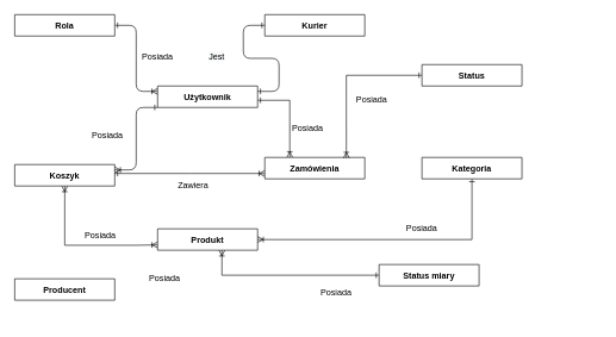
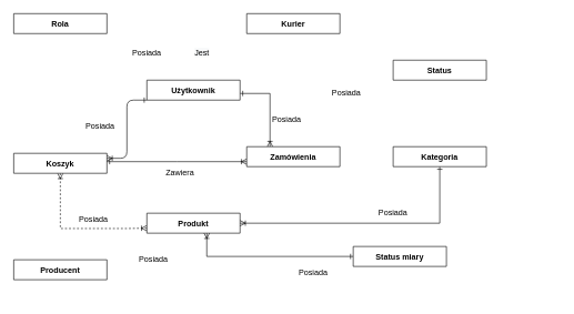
  <mxCell id="0" />
  <mxCell id="1" parent="0" />
- <mxCell id="2" value="" style="edgeStyle=entityRelationEdgeStyle;endArrow=ERoneToMany;startArrow=ERone;endFill=0;startFill=0;exitX=1;exitY=0.5;exitDx=0;exitDy=0;entryX=0;entryY=0.25;entryDx=0;entryDy=0;" parent="1" source="3" target="8" edge="1"><mxGeometry width="100" height="100" relative="1" as="geometry"><mxPoint x="350" y="145" as="sourcePoint" /><mxPoint x="430" y="175" as="targetPoint" /></mxGeometry></mxCell>
  <mxCell id="3" value="Rola" style="shape=table;startSize=30;container=1;collapsible=1;childLayout=tableLayout;fixedRows=1;rowLines=0;fontStyle=1;align=center;resizeLast=1;" parent="1" vertex="1"><mxGeometry x="20" y="20" width="140" height="30" as="geometry" /></mxCell>
  <mxCell id="4" value="" style="shape=partialRectangle;collapsible=0;dropTarget=0;pointerEvents=0;fillColor=none;points=[[0,0.5],[1,0.5]];portConstraint=eastwest;top=0;left=0;right=0;bottom=0;" parent="3" vertex="1"><mxGeometry y="30" width="250" height="30" as="geometry" /></mxCell>
  <mxCell id="5" value="" style="shape=partialRectangle;overflow=hidden;connectable=0;fillColor=none;top=0;left=0;bottom=0;right=0;" parent="4" vertex="1"><mxGeometry width="30" height="30" as="geometry" /></mxCell>
  <mxCell id="6" value="" style="shape=partialRectangle;overflow=hidden;connectable=0;fillColor=none;top=0;left=0;bottom=0;right=0;align=left;spacingLeft=6;" parent="4" vertex="1"><mxGeometry x="30" width="220" height="30" as="geometry" /></mxCell>
  <mxCell id="7" style="edgeStyle=orthogonalEdgeStyle;rounded=0;orthogonalLoop=1;jettySize=auto;html=1;entryX=0.25;entryY=0;entryDx=0;entryDy=0;startArrow=ERone;startFill=0;endArrow=ERoneToMany;endFill=0;" edge="1" parent="1" source="8" target="22"><mxGeometry relative="1" as="geometry"><Array as="points"><mxPoint x="405" y="140" /></Array></mxGeometry></mxCell>
  <mxCell id="8" value="Użytkownik" style="shape=table;startSize=30;container=1;collapsible=1;childLayout=tableLayout;fixedRows=1;rowLines=0;fontStyle=1;align=center;resizeLast=1;" vertex="1" parent="1"><mxGeometry x="220" y="120" width="140" height="30" as="geometry" /></mxCell>
  <mxCell id="9" value="" style="shape=partialRectangle;collapsible=0;dropTarget=0;pointerEvents=0;fillColor=none;points=[[0,0.5],[1,0.5]];portConstraint=eastwest;top=0;left=0;right=0;bottom=0;" vertex="1" parent="8"><mxGeometry y="30" width="250" height="30" as="geometry" /></mxCell>
  <mxCell id="10" value="" style="shape=partialRectangle;overflow=hidden;connectable=0;fillColor=none;top=0;left=0;bottom=0;right=0;" vertex="1" parent="9"><mxGeometry width="30" height="30" as="geometry" /></mxCell>
  <mxCell id="11" value="" style="shape=partialRectangle;overflow=hidden;connectable=0;fillColor=none;top=0;left=0;bottom=0;right=0;align=left;spacingLeft=6;" vertex="1" parent="9"><mxGeometry x="30" width="220" height="30" as="geometry" /></mxCell>
- <mxCell id="12" style="edgeStyle=orthogonalEdgeStyle;rounded=0;orthogonalLoop=1;jettySize=auto;html=1;entryX=0;entryY=0.75;entryDx=0;entryDy=0;startArrow=ERoneToMany;startFill=0;endArrow=ERoneToMany;endFill=0;" edge="1" parent="1" source="14" target="31"><mxGeometry relative="1" as="geometry"><Array as="points"><mxPoint x="90" y="343" /><mxPoint x="190" y="343" /></Array></mxGeometry></mxCell>
+ <mxCell id="12" style="edgeStyle=orthogonalEdgeStyle;rounded=0;orthogonalLoop=1;jettySize=auto;html=1;entryX=0;entryY=0.75;entryDx=0;entryDy=0;startArrow=ERoneToMany;startFill=0;endArrow=ERoneToMany;endFill=0;dashed=1;" edge="1" parent="1" source="14" target="31"><mxGeometry relative="1" as="geometry"><Array as="points"><mxPoint x="90" y="343" /><mxPoint x="190" y="343" /></Array></mxGeometry></mxCell>
  <mxCell id="13" style="edgeStyle=orthogonalEdgeStyle;rounded=0;orthogonalLoop=1;jettySize=auto;html=1;entryX=0;entryY=0.75;entryDx=0;entryDy=0;startArrow=ERone;startFill=0;endArrow=ERoneToMany;endFill=0;" edge="1" parent="1" source="14" target="22"><mxGeometry relative="1" as="geometry"><Array as="points"><mxPoint x="265" y="243" /></Array></mxGeometry></mxCell>
  <mxCell id="14" value="Koszyk" style="shape=table;startSize=30;container=1;collapsible=1;childLayout=tableLayout;fixedRows=1;rowLines=0;fontStyle=1;align=center;resizeLast=1;" vertex="1" parent="1"><mxGeometry x="20" y="230" width="140" height="30" as="geometry" /></mxCell>
  <mxCell id="15" value="" style="shape=partialRectangle;collapsible=0;dropTarget=0;pointerEvents=0;fillColor=none;points=[[0,0.5],[1,0.5]];portConstraint=eastwest;top=0;left=0;right=0;bottom=0;" vertex="1" parent="14"><mxGeometry y="30" width="250" height="30" as="geometry" /></mxCell>
  <mxCell id="16" value="" style="shape=partialRectangle;overflow=hidden;connectable=0;fillColor=none;top=0;left=0;bottom=0;right=0;" vertex="1" parent="15"><mxGeometry width="30" height="30" as="geometry" /></mxCell>
  <mxCell id="17" value="" style="shape=partialRectangle;overflow=hidden;connectable=0;fillColor=none;top=0;left=0;bottom=0;right=0;align=left;spacingLeft=6;" vertex="1" parent="15"><mxGeometry x="30" width="220" height="30" as="geometry" /></mxCell>
  <mxCell id="18" value="Kurier" style="shape=table;startSize=30;container=1;collapsible=1;childLayout=tableLayout;fixedRows=1;rowLines=0;fontStyle=1;align=center;resizeLast=1;" vertex="1" parent="1"><mxGeometry x="370" y="20" width="140" height="30" as="geometry" /></mxCell>
  <mxCell id="19" value="" style="shape=partialRectangle;collapsible=0;dropTarget=0;pointerEvents=0;fillColor=none;points=[[0,0.5],[1,0.5]];portConstraint=eastwest;top=0;left=0;right=0;bottom=0;" vertex="1" parent="18"><mxGeometry y="30" width="250" height="30" as="geometry" /></mxCell>
  <mxCell id="20" value="" style="shape=partialRectangle;overflow=hidden;connectable=0;fillColor=none;top=0;left=0;bottom=0;right=0;" vertex="1" parent="19"><mxGeometry width="30" height="30" as="geometry" /></mxCell>
  <mxCell id="21" value="" style="shape=partialRectangle;overflow=hidden;connectable=0;fillColor=none;top=0;left=0;bottom=0;right=0;align=left;spacingLeft=6;" vertex="1" parent="19"><mxGeometry x="30" width="220" height="30" as="geometry" /></mxCell>
  <mxCell id="22" value="Zamówienia" style="shape=table;startSize=30;container=1;collapsible=1;childLayout=tableLayout;fixedRows=1;rowLines=0;fontStyle=1;align=center;resizeLast=1;" vertex="1" parent="1"><mxGeometry x="370" y="220" width="140" height="30" as="geometry" /></mxCell>
  <mxCell id="23" value="" style="shape=partialRectangle;collapsible=0;dropTarget=0;pointerEvents=0;fillColor=none;points=[[0,0.5],[1,0.5]];portConstraint=eastwest;top=0;left=0;right=0;bottom=0;" vertex="1" parent="22"><mxGeometry y="30" width="250" height="30" as="geometry" /></mxCell>
  <mxCell id="24" value="" style="shape=partialRectangle;overflow=hidden;connectable=0;fillColor=none;top=0;left=0;bottom=0;right=0;" vertex="1" parent="23"><mxGeometry width="30" height="30" as="geometry" /></mxCell>
  <mxCell id="25" value="" style="shape=partialRectangle;overflow=hidden;connectable=0;fillColor=none;top=0;left=0;bottom=0;right=0;align=left;spacingLeft=6;" vertex="1" parent="23"><mxGeometry x="30" width="220" height="30" as="geometry" /></mxCell>
- <mxCell id="26" style="edgeStyle=orthogonalEdgeStyle;rounded=0;orthogonalLoop=1;jettySize=auto;html=1;entryX=0.816;entryY=0.027;entryDx=0;entryDy=0;entryPerimeter=0;startArrow=ERone;startFill=0;endArrow=ERoneToMany;endFill=0;" edge="1" parent="1" source="27" target="22"><mxGeometry relative="1" as="geometry" /></mxCell>
  <mxCell id="27" value="Status" style="shape=table;startSize=30;container=1;collapsible=1;childLayout=tableLayout;fixedRows=1;rowLines=0;fontStyle=1;align=center;resizeLast=1;" vertex="1" parent="1"><mxGeometry x="590" y="90" width="140" height="30" as="geometry" /></mxCell>
  <mxCell id="28" value="" style="shape=partialRectangle;collapsible=0;dropTarget=0;pointerEvents=0;fillColor=none;points=[[0,0.5],[1,0.5]];portConstraint=eastwest;top=0;left=0;right=0;bottom=0;" vertex="1" parent="27"><mxGeometry y="30" width="250" height="30" as="geometry" /></mxCell>
  <mxCell id="29" value="" style="shape=partialRectangle;overflow=hidden;connectable=0;fillColor=none;top=0;left=0;bottom=0;right=0;" vertex="1" parent="28"><mxGeometry width="30" height="30" as="geometry" /></mxCell>
  <mxCell id="30" value="" style="shape=partialRectangle;overflow=hidden;connectable=0;fillColor=none;top=0;left=0;bottom=0;right=0;align=left;spacingLeft=6;" vertex="1" parent="28"><mxGeometry x="30" width="220" height="30" as="geometry" /></mxCell>
  <mxCell id="31" value="Produkt" style="shape=table;startSize=30;container=1;collapsible=1;childLayout=tableLayout;fixedRows=1;rowLines=0;fontStyle=1;align=center;resizeLast=1;" vertex="1" parent="1"><mxGeometry x="220" y="320" width="140" height="30" as="geometry" /></mxCell>
  <mxCell id="32" value="" style="shape=partialRectangle;collapsible=0;dropTarget=0;pointerEvents=0;fillColor=none;points=[[0,0.5],[1,0.5]];portConstraint=eastwest;top=0;left=0;right=0;bottom=0;" vertex="1" parent="31"><mxGeometry y="30" width="250" height="30" as="geometry" /></mxCell>
  <mxCell id="33" value="" style="shape=partialRectangle;overflow=hidden;connectable=0;fillColor=none;top=0;left=0;bottom=0;right=0;" vertex="1" parent="32"><mxGeometry width="30" height="30" as="geometry" /></mxCell>
  <mxCell id="34" value="" style="shape=partialRectangle;overflow=hidden;connectable=0;fillColor=none;top=0;left=0;bottom=0;right=0;align=left;spacingLeft=6;" vertex="1" parent="32"><mxGeometry x="30" width="220" height="30" as="geometry" /></mxCell>
  <mxCell id="35" value="Producent" style="shape=table;startSize=30;container=1;collapsible=1;childLayout=tableLayout;fixedRows=1;rowLines=0;fontStyle=1;align=center;resizeLast=1;" vertex="1" parent="1"><mxGeometry x="20" y="390" width="140" height="30" as="geometry" /></mxCell>
  <mxCell id="36" value="" style="shape=partialRectangle;collapsible=0;dropTarget=0;pointerEvents=0;fillColor=none;points=[[0,0.5],[1,0.5]];portConstraint=eastwest;top=0;left=0;right=0;bottom=0;" vertex="1" parent="35"><mxGeometry y="30" width="250" height="30" as="geometry" /></mxCell>
  <mxCell id="37" value="" style="shape=partialRectangle;overflow=hidden;connectable=0;fillColor=none;top=0;left=0;bottom=0;right=0;" vertex="1" parent="36"><mxGeometry width="30" height="30" as="geometry" /></mxCell>
  <mxCell id="38" value="" style="shape=partialRectangle;overflow=hidden;connectable=0;fillColor=none;top=0;left=0;bottom=0;right=0;align=left;spacingLeft=6;" vertex="1" parent="36"><mxGeometry x="30" width="220" height="30" as="geometry" /></mxCell>
  <mxCell id="39" style="edgeStyle=orthogonalEdgeStyle;rounded=0;orthogonalLoop=1;jettySize=auto;html=1;entryX=1;entryY=0.5;entryDx=0;entryDy=0;startArrow=ERone;startFill=0;endArrow=ERoneToMany;endFill=0;" edge="1" parent="1" source="40" target="31"><mxGeometry relative="1" as="geometry"><Array as="points"><mxPoint x="660" y="335" /></Array></mxGeometry></mxCell>
  <mxCell id="40" value="Kategoria" style="shape=table;startSize=30;container=1;collapsible=1;childLayout=tableLayout;fixedRows=1;rowLines=0;fontStyle=1;align=center;resizeLast=1;" vertex="1" parent="1"><mxGeometry x="590" y="220" width="140" height="30" as="geometry" /></mxCell>
  <mxCell id="41" value="" style="shape=partialRectangle;collapsible=0;dropTarget=0;pointerEvents=0;fillColor=none;points=[[0,0.5],[1,0.5]];portConstraint=eastwest;top=0;left=0;right=0;bottom=0;" vertex="1" parent="40"><mxGeometry y="30" width="250" height="30" as="geometry" /></mxCell>
  <mxCell id="42" value="" style="shape=partialRectangle;overflow=hidden;connectable=0;fillColor=none;top=0;left=0;bottom=0;right=0;" vertex="1" parent="41"><mxGeometry width="30" height="30" as="geometry" /></mxCell>
  <mxCell id="43" value="" style="shape=partialRectangle;overflow=hidden;connectable=0;fillColor=none;top=0;left=0;bottom=0;right=0;align=left;spacingLeft=6;" vertex="1" parent="41"><mxGeometry x="30" width="220" height="30" as="geometry" /></mxCell>
  <mxCell id="44" style="edgeStyle=orthogonalEdgeStyle;rounded=0;orthogonalLoop=1;jettySize=auto;html=1;startArrow=ERone;startFill=0;endArrow=ERoneToMany;endFill=0;" edge="1" parent="1" source="45" target="31"><mxGeometry relative="1" as="geometry"><Array as="points"><mxPoint x="310" y="385" /></Array></mxGeometry></mxCell>
  <mxCell id="45" value="Status miary" style="shape=table;startSize=30;container=1;collapsible=1;childLayout=tableLayout;fixedRows=1;rowLines=0;fontStyle=1;align=center;resizeLast=1;" vertex="1" parent="1"><mxGeometry x="530" y="370" width="140" height="30" as="geometry" /></mxCell>
  <mxCell id="46" value="" style="shape=partialRectangle;collapsible=0;dropTarget=0;pointerEvents=0;fillColor=none;points=[[0,0.5],[1,0.5]];portConstraint=eastwest;top=0;left=0;right=0;bottom=0;" vertex="1" parent="45"><mxGeometry y="30" width="250" height="30" as="geometry" /></mxCell>
  <mxCell id="47" value="" style="shape=partialRectangle;overflow=hidden;connectable=0;fillColor=none;top=0;left=0;bottom=0;right=0;" vertex="1" parent="46"><mxGeometry width="30" height="30" as="geometry" /></mxCell>
  <mxCell id="48" value="" style="shape=partialRectangle;overflow=hidden;connectable=0;fillColor=none;top=0;left=0;bottom=0;right=0;align=left;spacingLeft=6;" vertex="1" parent="46"><mxGeometry x="30" width="220" height="30" as="geometry" /></mxCell>
  <mxCell id="49" value="" style="edgeStyle=entityRelationEdgeStyle;endArrow=ERoneToMany;startArrow=ERone;endFill=0;startFill=0;entryX=1;entryY=0.25;entryDx=0;entryDy=0;exitX=0;exitY=1;exitDx=0;exitDy=0;" edge="1" parent="1" source="8" target="14"><mxGeometry width="100" height="100" relative="1" as="geometry"><mxPoint x="100" y="140" as="sourcePoint" /><mxPoint x="230" y="145" as="targetPoint" /></mxGeometry></mxCell>
- <mxCell id="50" value="" style="edgeStyle=entityRelationEdgeStyle;endArrow=ERone;startArrow=ERone;endFill=0;startFill=0;exitX=1;exitY=0.25;exitDx=0;exitDy=0;entryX=0;entryY=0.5;entryDx=0;entryDy=0;" edge="1" parent="1" source="8" target="18"><mxGeometry width="100" height="100" relative="1" as="geometry"><mxPoint x="350" y="91" as="sourcePoint" /><mxPoint x="360" y="35" as="targetPoint" /></mxGeometry></mxCell>
  <mxCell id="51" value="Posiada" style="text;html=1;strokeColor=none;fillColor=none;align=center;verticalAlign=middle;whiteSpace=wrap;rounded=0;" vertex="1" parent="1"><mxGeometry x="200" y="70" width="40" height="20" as="geometry" /></mxCell>
  <mxCell id="52" value="Posiada" style="text;html=1;strokeColor=none;fillColor=none;align=center;verticalAlign=middle;whiteSpace=wrap;rounded=0;" vertex="1" parent="1"><mxGeometry x="130" y="180" width="40" height="20" as="geometry" /></mxCell>
  <mxCell id="53" value="Posiada" style="text;html=1;strokeColor=none;fillColor=none;align=center;verticalAlign=middle;whiteSpace=wrap;rounded=0;" vertex="1" parent="1"><mxGeometry x="120" y="320" width="40" height="20" as="geometry" /></mxCell>
  <mxCell id="54" value="Posiada" style="text;html=1;strokeColor=none;fillColor=none;align=center;verticalAlign=middle;whiteSpace=wrap;rounded=0;" vertex="1" parent="1"><mxGeometry x="500" y="130" width="40" height="20" as="geometry" /></mxCell>
  <mxCell id="55" value="Posiada" style="text;html=1;strokeColor=none;fillColor=none;align=center;verticalAlign=middle;whiteSpace=wrap;rounded=0;" vertex="1" parent="1"><mxGeometry x="570" y="310" width="40" height="20" as="geometry" /></mxCell>
  <mxCell id="56" value="Posiada" style="text;html=1;strokeColor=none;fillColor=none;align=center;verticalAlign=middle;whiteSpace=wrap;rounded=0;" vertex="1" parent="1"><mxGeometry x="450" y="400" width="40" height="20" as="geometry" /></mxCell>
  <mxCell id="57" value="Posiada" style="text;html=1;strokeColor=none;fillColor=none;align=center;verticalAlign=middle;whiteSpace=wrap;rounded=0;" vertex="1" parent="1"><mxGeometry x="210" y="380" width="40" height="20" as="geometry" /></mxCell>
  <mxCell id="58" value="&lt;span style=&quot;color: rgb(0 , 0 , 0) ; font-family: &amp;#34;helvetica&amp;#34; ; font-size: 12px ; font-style: normal ; font-weight: 400 ; letter-spacing: normal ; text-align: center ; text-indent: 0px ; text-transform: none ; word-spacing: 0px ; background-color: rgb(248 , 249 , 250) ; display: inline ; float: none&quot;&gt;Jest&lt;/span&gt;" style="text;whiteSpace=wrap;html=1;" vertex="1" parent="1"><mxGeometry x="290" y="65" width="70" height="30" as="geometry" /></mxCell>
  <mxCell id="59" value="Posiada" style="text;html=1;strokeColor=none;fillColor=none;align=center;verticalAlign=middle;whiteSpace=wrap;rounded=0;" vertex="1" parent="1"><mxGeometry x="410" y="170" width="40" height="20" as="geometry" /></mxCell>
  <mxCell id="60" value="Zawiera" style="text;html=1;strokeColor=none;fillColor=none;align=center;verticalAlign=middle;whiteSpace=wrap;rounded=0;" vertex="1" parent="1"><mxGeometry x="250" y="250" width="40" height="20" as="geometry" /></mxCell>
